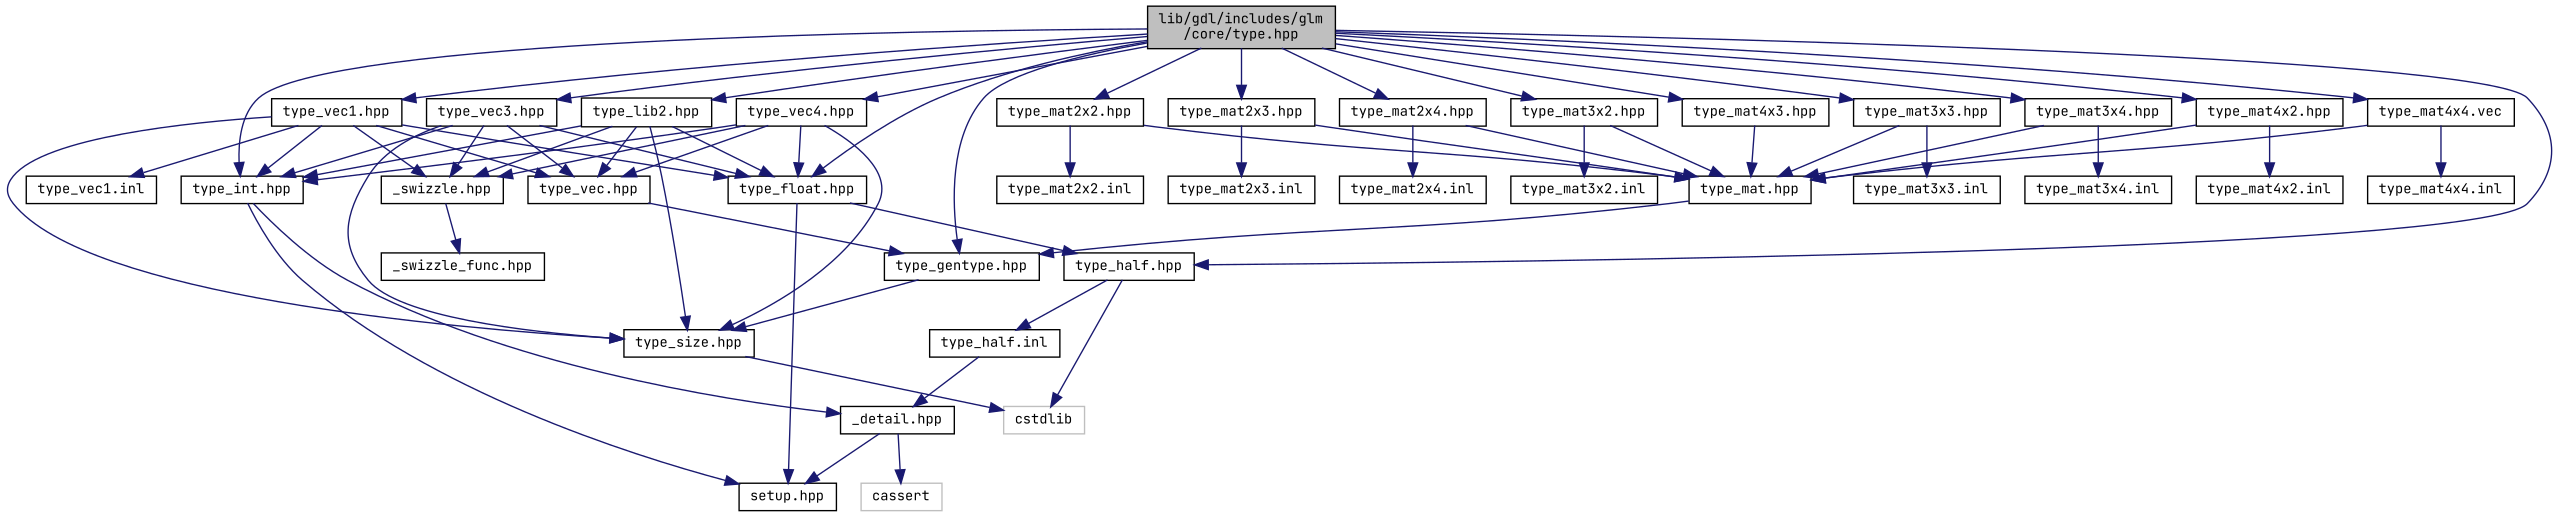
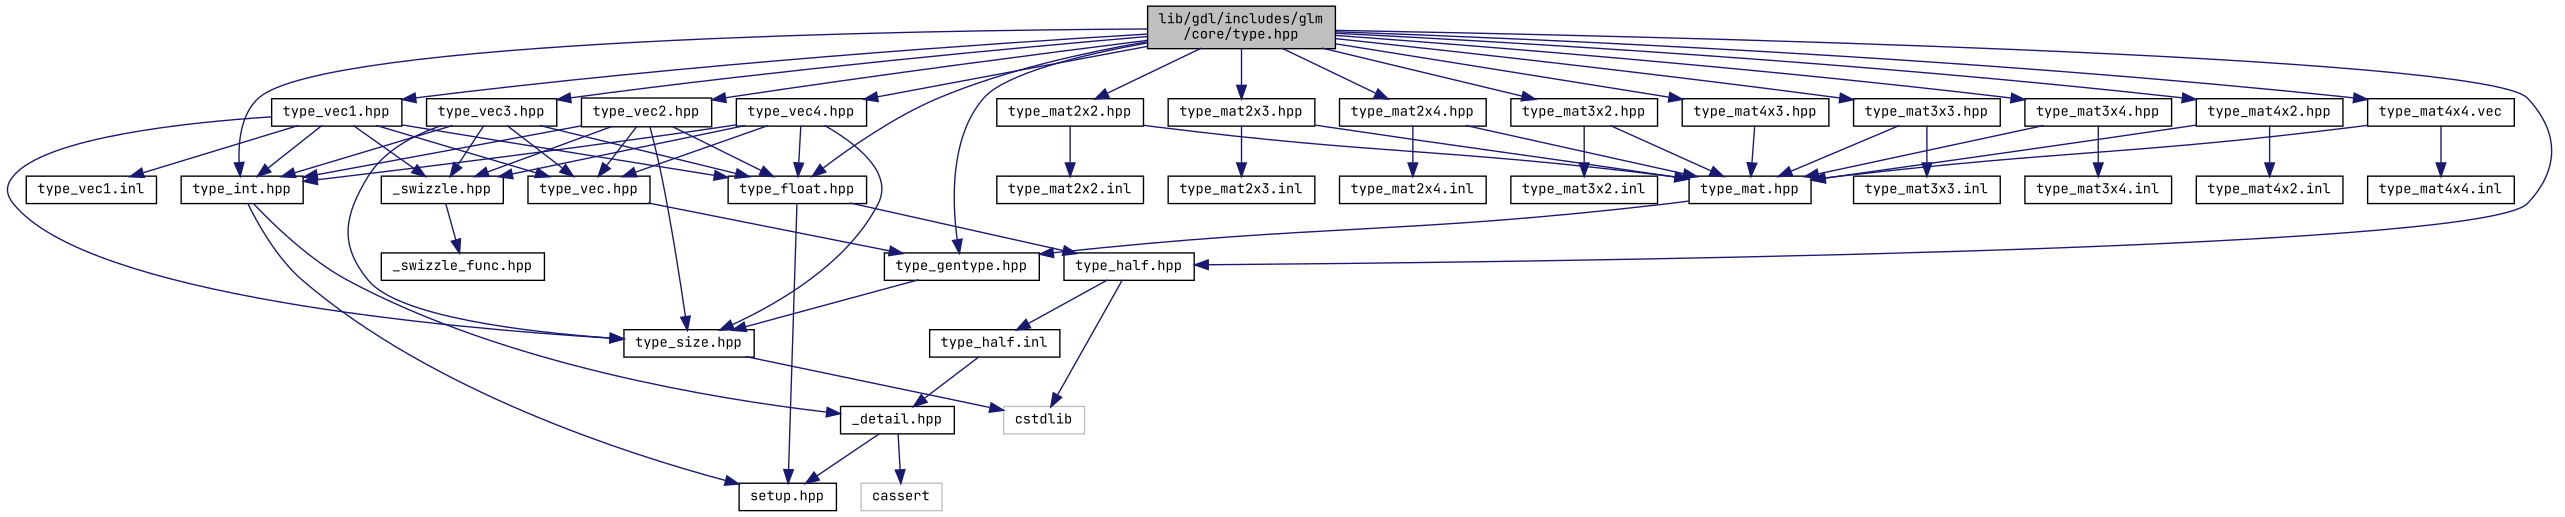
  digraph {
    fontname="JetBrains Mono"
    node [color=black fillcolor=white fontname="JetBrains Mono" fontsize=10 shape=record style=filled]
    edge [color=midnightblue fontname="JetBrains Mono" fontsize=10 labelfontname=Helvetica labelfontsize=10 style=solid]
    n1 [fillcolor=grey75 fontcolor=black height=0.2 label="lib/gdl/includes/glm\l/core/type.hpp" width=0.4]
    n2 [height=0.2 label="type_half.hpp" width=0.4]
    n3 [height=0.2 label="type_float.hpp" width=0.4]
    n4 [height=0.2 label="type_int.hpp" width=0.4]
    n5 [height=0.2 label="type_gentype.hpp" width=0.4]
    n6 [height=0.2 label="type_vec1.hpp" width=0.4]
-   n7 [height=0.2 label="type_lib2.hpp" width=0.4]
+   n7 [height=0.2 label="type_vec2.hpp" width=0.4]
    n8 [height=0.2 label="type_vec3.hpp" width=0.4]
    n9 [height=0.2 label="type_vec4.hpp" width=0.4]
    n10 [height=0.2 label="type_mat2x2.hpp" width=0.4]
    n11 [height=0.2 label="type_mat2x3.hpp" width=0.4]
    n12 [height=0.2 label="type_mat2x4.hpp" width=0.4]
    n13 [height=0.2 label="type_mat3x2.hpp" width=0.4]
    n14 [height=0.2 label="type_mat3x3.hpp" width=0.4]
    n15 [height=0.2 label="type_mat3x4.hpp" width=0.4]
    n16 [height=0.2 label="type_mat4x2.hpp" width=0.4]
    n17 [height=0.2 label="type_mat4x3.hpp" width=0.4]
    n18 [height=0.2 label="type_mat4x4.vec" width=0.4]
    n19 [color=grey75 height=0.2 label=cstdlib width=0.4]
    n20 [height=0.2 label="type_half.inl" width=0.4]
    n21 [height=0.2 label="setup.hpp" width=0.4]
    n22 [height=0.2 label="_detail.hpp" width=0.4]
    n23 [height=0.2 label="type_size.hpp" width=0.4]
    n24 [height=0.2 label="type_vec.hpp" width=0.4]
    n25 [height=0.2 label="_swizzle.hpp" width=0.4]
    n26 [height=0.2 label="type_vec1.inl" width=0.4]
    n27 [height=0.2 label="type_mat.hpp" width=0.4]
    n28 [height=0.2 label="type_mat2x2.inl" width=0.4]
    n29 [height=0.2 label="type_mat2x3.inl" width=0.4]
    n30 [height=0.2 label="type_mat2x4.inl" width=0.4]
    n31 [height=0.2 label="type_mat3x2.inl" width=0.4]
    n32 [height=0.2 label="type_mat3x3.inl" width=0.4]
    n33 [height=0.2 label="type_mat3x4.inl" width=0.4]
    n34 [height=0.2 label="type_mat4x2.inl" width=0.4]
    n35 [height=0.2 label="type_mat4x4.inl" width=0.4]
    n36 [color=grey75 height=0.2 label=cassert width=0.4]
    n37 [height=0.2 label="_swizzle_func.hpp" width=0.4]
    n1 -> n2
    n1 -> n3
    n1 -> n4
    n1 -> n5
    n1 -> n6
    n1 -> n7
    n1 -> n8
    n1 -> n9
    n1 -> n10
    n1 -> n11
    n1 -> n12
    n1 -> n13
    n1 -> n14
    n1 -> n15
    n1 -> n16
    n1 -> n17
    n1 -> n18
    n2 -> n19
    n2 -> n20
    n3 -> n2
    n3 -> n21
    n4 -> n21
    n4 -> n22
    n5 -> n23
    n6 -> n3
    n6 -> n4
    n6 -> n23
    n6 -> n24
    n6 -> n25
    n6 -> n26
    n7 -> n3
    n7 -> n4
    n7 -> n23
    n7 -> n24
    n7 -> n25
    n8 -> n3
    n8 -> n4
    n8 -> n23
    n8 -> n24
    n8 -> n25
    n9 -> n3
    n9 -> n4
    n9 -> n23
    n9 -> n24
    n9 -> n25
    n10 -> n27
    n10 -> n28
    n11 -> n27
    n11 -> n29
    n12 -> n27
    n12 -> n30
    n13 -> n27
    n13 -> n31
    n14 -> n27
    n14 -> n32
    n15 -> n27
    n15 -> n33
    n16 -> n27
    n16 -> n34
    n17 -> n27
    n18 -> n27
    n18 -> n35
    n20 -> n22
    n22 -> n21
    n22 -> n36
    n23 -> n19
    n24 -> n5
    n25 -> n37
    n27 -> n5
  }
